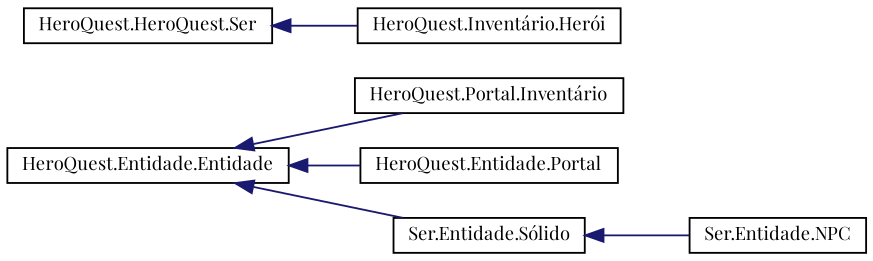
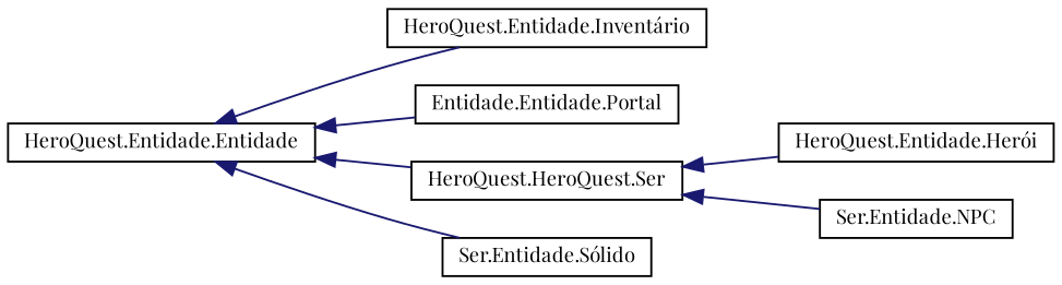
  digraph {
    fontname="Playfair Display"
    rankdir=LR
    node [color=black fillcolor=white fontname="Playfair Display" fontsize=10 shape=record style=filled]
    edge [color=midnightblue dir=back fontname="Playfair Display" fontsize=10 labelfontname=Helvetica labelfontsize=10 style=solid]
    n1 [height=0.2 label="HeroQuest.Entidade.Entidade" width=0.4]
-   n2 [height=0.2 label="HeroQuest.Portal.Inventário" width=0.4]
-   n3 [height=0.2 label="HeroQuest.Entidade.Portal" width=0.4]
+   n2 [height=0.2 label="HeroQuest.Entidade.Inventário" width=0.4]
+   n3 [height=0.2 label="Entidade.Entidade.Portal" width=0.4]
    n4 [height=0.2 label="HeroQuest.HeroQuest.Ser" width=0.4]
    n5 [height=0.2 label="Ser.Entidade.Sólido" width=0.4]
-   n6 [height=0.2 label="HeroQuest.Inventário.Herói" width=0.4]
+   n6 [height=0.2 label="HeroQuest.Entidade.Herói" width=0.4]
    n7 [height=0.2 label="Ser.Entidade.NPC" width=0.4]
    n1 -> n2
    n1 -> n3
+   n1 -> n4
    n1 -> n5
    n4 -> n6
-   n5 -> n7
+   n4 -> n7
  }
